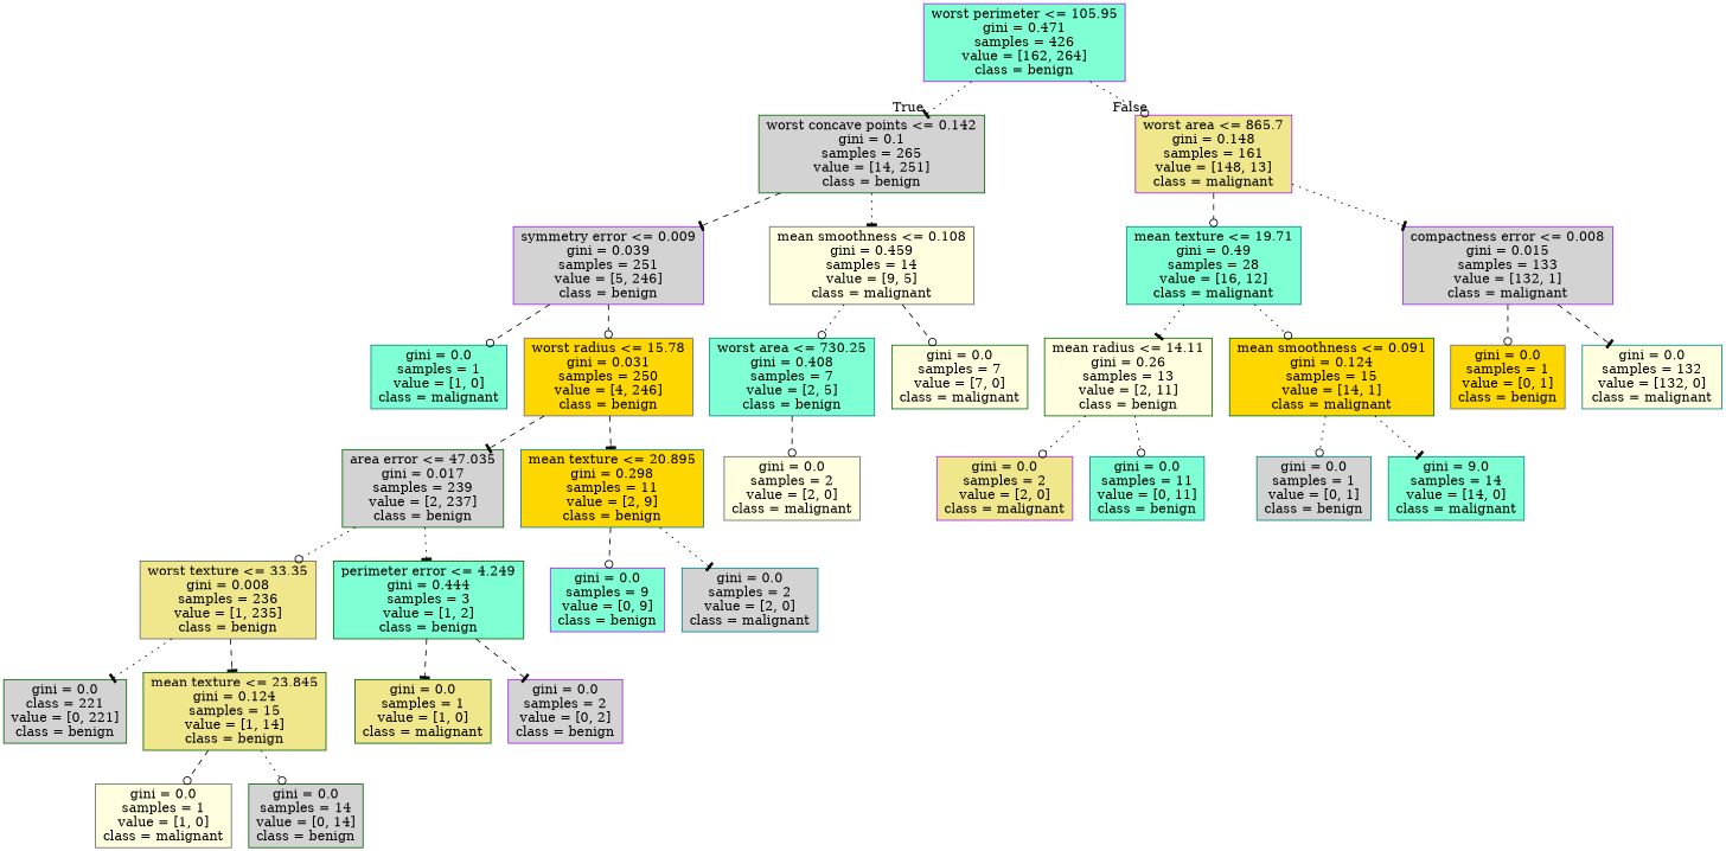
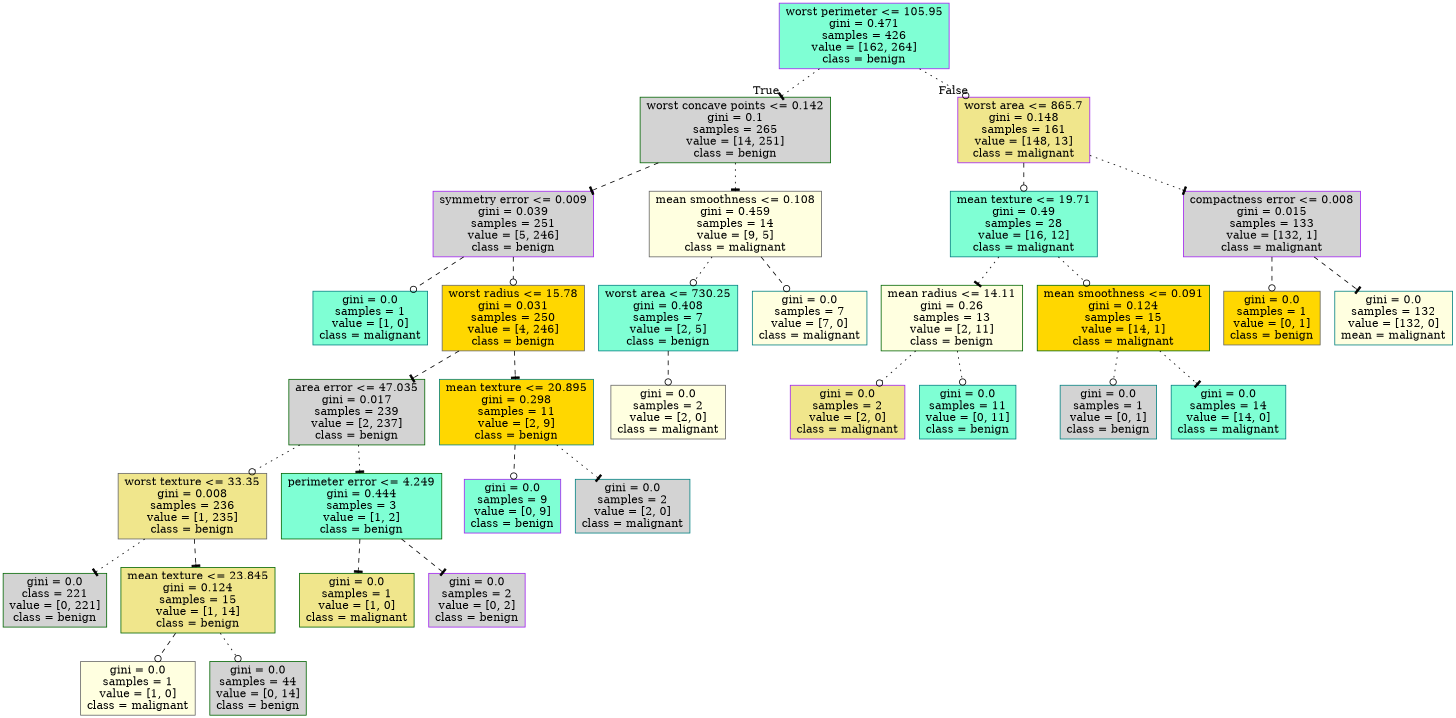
  digraph {
    node [color=teal fillcolor=lightgrey shape=box style=filled]
    edge [arrowhead=odot style=dotted]
    n1 [color=purple fillcolor=aquamarine label="worst perimeter <= 105.95\ngini = 0.471\nsamples = 426\nvalue = [162, 264]\nclass = benign"]
    n2 [color=darkgreen label="worst concave points <= 0.142\ngini = 0.1\nsamples = 265\nvalue = [14, 251]\nclass = benign"]
    n3 [color=purple fillcolor=khaki label="worst area <= 865.7\ngini = 0.148\nsamples = 161\nvalue = [148, 13]\nclass = malignant"]
    n4 [color=purple label="symmetry error <= 0.009\ngini = 0.039\nsamples = 251\nvalue = [5, 246]\nclass = benign"]
    n5 [color=gray40 fillcolor=lightyellow label="mean smoothness <= 0.108\ngini = 0.459\nsamples = 14\nvalue = [9, 5]\nclass = malignant"]
    n6 [fillcolor=aquamarine label="mean texture <= 19.71\ngini = 0.49\nsamples = 28\nvalue = [16, 12]\nclass = malignant"]
    n7 [color=purple label="compactness error <= 0.008\ngini = 0.015\nsamples = 133\nvalue = [132, 1]\nclass = malignant"]
    n8 [fillcolor=aquamarine label="gini = 0.0\nsamples = 1\nvalue = [1, 0]\nclass = malignant"]
    n9 [color=gray40 fillcolor=gold label="worst radius <= 15.78\ngini = 0.031\nsamples = 250\nvalue = [4, 246]\nclass = benign"]
    n10 [fillcolor=aquamarine label="worst area <= 730.25\ngini = 0.408\nsamples = 7\nvalue = [2, 5]\nclass = benign"]
-   n11 [color=darkgreen fillcolor=lightyellow label="gini = 0.0\nsamples = 7\nvalue = [7, 0]\nclass = malignant"]
+   n11 [fillcolor=lightyellow label="gini = 0.0\nsamples = 7\nvalue = [7, 0]\nclass = malignant"]
    n12 [color=darkgreen label="area error <= 47.035\ngini = 0.017\nsamples = 239\nvalue = [2, 237]\nclass = benign"]
    n13 [fillcolor=gold label="mean texture <= 20.895\ngini = 0.298\nsamples = 11\nvalue = [2, 9]\nclass = benign"]
    n14 [color=gray40 fillcolor=khaki label="worst texture <= 33.35\ngini = 0.008\nsamples = 236\nvalue = [1, 235]\nclass = benign"]
    n15 [color=darkgreen fillcolor=aquamarine label="perimeter error <= 4.249\ngini = 0.444\nsamples = 3\nvalue = [1, 2]\nclass = benign"]
    n16 [color=purple fillcolor=aquamarine label="gini = 0.0\nsamples = 9\nvalue = [0, 9]\nclass = benign"]
    n17 [label="gini = 0.0\nsamples = 2\nvalue = [2, 0]\nclass = malignant"]
    n18 [color=darkgreen label="gini = 0.0\nclass = 221\nvalue = [0, 221]\nclass = benign"]
    n19 [color=darkgreen fillcolor=khaki label="mean texture <= 23.845\ngini = 0.124\nsamples = 15\nvalue = [1, 14]\nclass = benign"]
    n20 [color=darkgreen fillcolor=khaki label="gini = 0.0\nsamples = 1\nvalue = [1, 0]\nclass = malignant"]
    n21 [color=purple label="gini = 0.0\nsamples = 2\nvalue = [0, 2]\nclass = benign"]
    n22 [color=gray40 fillcolor=lightyellow label="gini = 0.0\nsamples = 1\nvalue = [1, 0]\nclass = malignant"]
-   n23 [color=darkgreen label="gini = 0.0\nsamples = 14\nvalue = [0, 14]\nclass = benign"]
+   n23 [color=darkgreen label="gini = 0.0\nsamples = 44\nvalue = [0, 14]\nclass = benign"]
    n24 [color=gray40 fillcolor=lightyellow label="gini = 0.0\nsamples = 2\nvalue = [2, 0]\nclass = malignant"]
    n25 [color=darkgreen fillcolor=lightyellow label="mean radius <= 14.11\ngini = 0.26\nsamples = 13\nvalue = [2, 11]\nclass = benign"]
    n26 [color=darkgreen fillcolor=gold label="mean smoothness <= 0.091\ngini = 0.124\nsamples = 15\nvalue = [14, 1]\nclass = malignant"]
    n27 [color=gray40 fillcolor=gold label="gini = 0.0\nsamples = 1\nvalue = [0, 1]\nclass = benign"]
-   n28 [fillcolor=lightyellow label="gini = 0.0\nsamples = 132\nvalue = [132, 0]\nclass = malignant"]
+   n28 [fillcolor=lightyellow label="gini = 0.0\nsamples = 132\nvalue = [132, 0]\nmean = malignant"]
    n29 [color=purple fillcolor=khaki label="gini = 0.0\nsamples = 2\nvalue = [2, 0]\nclass = malignant"]
    n30 [fillcolor=aquamarine label="gini = 0.0\nsamples = 11\nvalue = [0, 11]\nclass = benign"]
    n31 [label="gini = 0.0\nsamples = 1\nvalue = [0, 1]\nclass = benign"]
-   n32 [fillcolor=aquamarine label="gini = 9.0\nsamples = 14\nvalue = [14, 0]\nclass = malignant"]
+   n32 [fillcolor=aquamarine label="gini = 0.0\nsamples = 14\nvalue = [14, 0]\nclass = malignant"]
    n1 -> n2 [arrowhead=tee headlabel=True labelangle=45 labeldistance=2.5]
    n1 -> n3 [headlabel=False labelangle=-45 labeldistance=2.5]
    n2 -> n4 [arrowhead=tee style=dashed]
    n2 -> n5 [arrowhead=tee]
    n3 -> n6 [style=dashed]
    n3 -> n7 [arrowhead=tee]
    n4 -> n8 [style=dashed]
    n4 -> n9 [style=dashed]
    n5 -> n10
    n5 -> n11 [style=dashed]
    n6 -> n25 [arrowhead=tee]
    n6 -> n26
    n7 -> n27 [style=dashed]
    n7 -> n28 [arrowhead=tee style=dashed]
    n9 -> n12 [arrowhead=tee style=dashed]
    n9 -> n13 [arrowhead=tee style=dashed]
    n10 -> n24 [style=dashed]
    n12 -> n14
    n12 -> n15 [arrowhead=tee]
    n13 -> n16 [style=dashed]
    n13 -> n17 [arrowhead=tee]
    n14 -> n18 [arrowhead=tee]
    n14 -> n19 [arrowhead=tee style=dashed]
    n15 -> n20 [arrowhead=tee style=dashed]
    n15 -> n21 [arrowhead=tee style=dashed]
    n19 -> n22 [style=dashed]
    n19 -> n23
    n25 -> n29
    n25 -> n30
    n26 -> n31
    n26 -> n32 [arrowhead=tee]
  }
